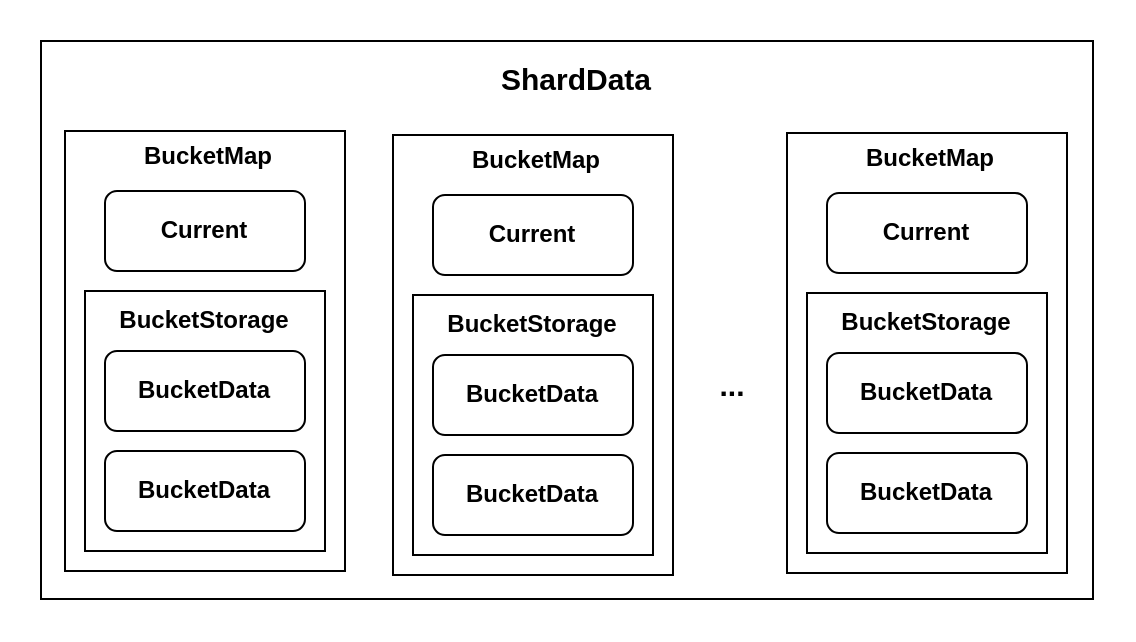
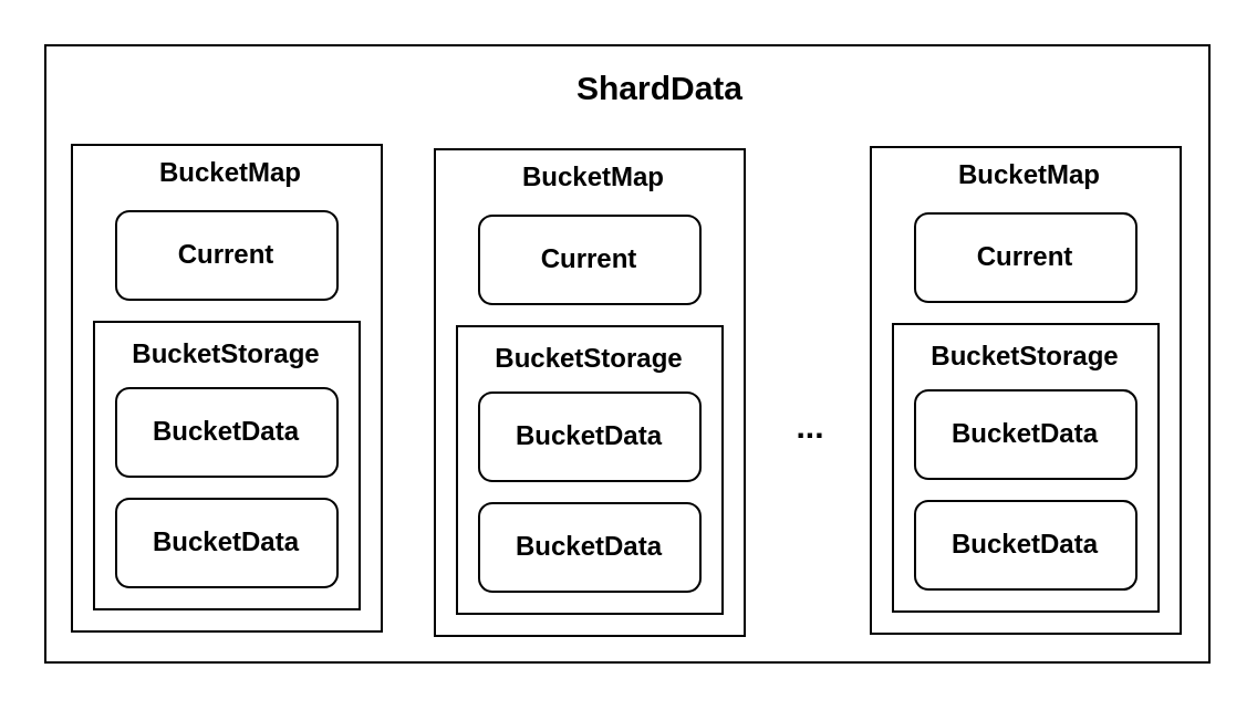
  <mxCell id="0" />
  <mxCell id="1" parent="0" />
  <mxCell id="2" value="" style="rounded=0;whiteSpace=wrap;html=1;" vertex="1" parent="1"><mxGeometry x="20" y="20" width="526" height="279" as="geometry" /></mxCell>
  <mxCell id="3" value="" style="rounded=0;whiteSpace=wrap;html=1;" vertex="1" parent="1"><mxGeometry x="32" y="65" width="140" height="220" as="geometry" /></mxCell>
  <mxCell id="4" value="" style="rounded=0;whiteSpace=wrap;html=1;" vertex="1" parent="1"><mxGeometry x="42" y="145" width="120" height="130" as="geometry" /></mxCell>
  <mxCell id="5" value="&lt;b&gt;BucketData&lt;br&gt;&lt;/b&gt;" style="rounded=1;whiteSpace=wrap;html=1;" vertex="1" parent="1"><mxGeometry x="52" y="175" width="100" height="40" as="geometry" /></mxCell>
  <mxCell id="6" value="&lt;b&gt;BucketData&lt;br&gt;&lt;/b&gt;" style="rounded=1;whiteSpace=wrap;html=1;" vertex="1" parent="1"><mxGeometry x="52" y="225" width="100" height="40" as="geometry" /></mxCell>
  <mxCell id="7" value="&lt;b&gt;BucketStorage&lt;/b&gt;" style="text;html=1;strokeColor=none;fillColor=none;align=center;verticalAlign=middle;whiteSpace=wrap;rounded=0;" vertex="1" parent="1"><mxGeometry x="72" y="145" width="60" height="30" as="geometry" /></mxCell>
  <mxCell id="8" value="&lt;b&gt;Current&lt;/b&gt;" style="rounded=1;whiteSpace=wrap;html=1;" vertex="1" parent="1"><mxGeometry x="52" y="95" width="100" height="40" as="geometry" /></mxCell>
  <mxCell id="9" value="&lt;b&gt;BucketMap&lt;/b&gt;" style="text;html=1;strokeColor=none;fillColor=none;align=center;verticalAlign=middle;whiteSpace=wrap;rounded=0;" vertex="1" parent="1"><mxGeometry x="74" y="63" width="60" height="30" as="geometry" /></mxCell>
  <mxCell id="10" value="" style="rounded=0;whiteSpace=wrap;html=1;" vertex="1" parent="1"><mxGeometry x="196" y="67" width="140" height="220" as="geometry" /></mxCell>
  <mxCell id="11" value="" style="rounded=0;whiteSpace=wrap;html=1;" vertex="1" parent="1"><mxGeometry x="206" y="147" width="120" height="130" as="geometry" /></mxCell>
  <mxCell id="12" value="&lt;b&gt;BucketData&lt;br&gt;&lt;/b&gt;" style="rounded=1;whiteSpace=wrap;html=1;" vertex="1" parent="1"><mxGeometry x="216" y="177" width="100" height="40" as="geometry" /></mxCell>
  <mxCell id="13" value="&lt;b&gt;BucketData&lt;br&gt;&lt;/b&gt;" style="rounded=1;whiteSpace=wrap;html=1;" vertex="1" parent="1"><mxGeometry x="216" y="227" width="100" height="40" as="geometry" /></mxCell>
  <mxCell id="14" value="&lt;b&gt;BucketStorage&lt;/b&gt;" style="text;html=1;strokeColor=none;fillColor=none;align=center;verticalAlign=middle;whiteSpace=wrap;rounded=0;" vertex="1" parent="1"><mxGeometry x="236" y="147" width="60" height="30" as="geometry" /></mxCell>
  <mxCell id="15" value="&lt;b&gt;Current&lt;/b&gt;" style="rounded=1;whiteSpace=wrap;html=1;" vertex="1" parent="1"><mxGeometry x="216" y="97" width="100" height="40" as="geometry" /></mxCell>
  <mxCell id="16" value="&lt;b&gt;BucketMap&lt;/b&gt;" style="text;html=1;strokeColor=none;fillColor=none;align=center;verticalAlign=middle;whiteSpace=wrap;rounded=0;" vertex="1" parent="1"><mxGeometry x="238" y="65" width="60" height="30" as="geometry" /></mxCell>
  <mxCell id="17" value="&lt;b&gt;&lt;font style=&quot;font-size: 15px;&quot;&gt;...&lt;/font&gt;&lt;/b&gt;" style="text;html=1;strokeColor=none;fillColor=none;align=center;verticalAlign=middle;whiteSpace=wrap;rounded=0;" vertex="1" parent="1"><mxGeometry x="336" y="177" width="60" height="30" as="geometry" /></mxCell>
  <mxCell id="18" value="" style="rounded=0;whiteSpace=wrap;html=1;" vertex="1" parent="1"><mxGeometry x="393" y="66" width="140" height="220" as="geometry" /></mxCell>
  <mxCell id="19" value="" style="rounded=0;whiteSpace=wrap;html=1;" vertex="1" parent="1"><mxGeometry x="403" y="146" width="120" height="130" as="geometry" /></mxCell>
  <mxCell id="20" value="&lt;b&gt;BucketData&lt;br&gt;&lt;/b&gt;" style="rounded=1;whiteSpace=wrap;html=1;" vertex="1" parent="1"><mxGeometry x="413" y="176" width="100" height="40" as="geometry" /></mxCell>
  <mxCell id="21" value="&lt;b&gt;BucketData&lt;br&gt;&lt;/b&gt;" style="rounded=1;whiteSpace=wrap;html=1;" vertex="1" parent="1"><mxGeometry x="413" y="226" width="100" height="40" as="geometry" /></mxCell>
  <mxCell id="22" value="&lt;b&gt;BucketStorage&lt;/b&gt;" style="text;html=1;strokeColor=none;fillColor=none;align=center;verticalAlign=middle;whiteSpace=wrap;rounded=0;" vertex="1" parent="1"><mxGeometry x="433" y="146" width="60" height="30" as="geometry" /></mxCell>
  <mxCell id="23" value="&lt;b&gt;Current&lt;/b&gt;" style="rounded=1;whiteSpace=wrap;html=1;" vertex="1" parent="1"><mxGeometry x="413" y="96" width="100" height="40" as="geometry" /></mxCell>
  <mxCell id="24" value="&lt;b&gt;BucketMap&lt;/b&gt;" style="text;html=1;strokeColor=none;fillColor=none;align=center;verticalAlign=middle;whiteSpace=wrap;rounded=0;" vertex="1" parent="1"><mxGeometry x="435" y="64" width="60" height="30" as="geometry" /></mxCell>
- <mxCell id="25" value="&lt;b&gt;&lt;font style=&quot;font-size: 15px;&quot;&gt;ShardData&lt;/font&gt;&lt;/b&gt;" style="text;html=1;strokeColor=none;fillColor=none;align=center;verticalAlign=middle;whiteSpace=wrap;rounded=0;" vertex="1" parent="1"><mxGeometry x="258" y="24" width="60" height="30" as="geometry" /></mxCell>
+ <mxCell id="25" value="&lt;b&gt;&lt;font style=&quot;font-size: 15px;&quot;&gt;ShardData&lt;/font&gt;&lt;/b&gt;" style="text;html=1;strokeColor=none;fillColor=none;align=center;verticalAlign=middle;whiteSpace=wrap;rounded=0;" vertex="1" parent="1"><mxGeometry x="268" y="24" width="60" height="30" as="geometry" /></mxCell>
